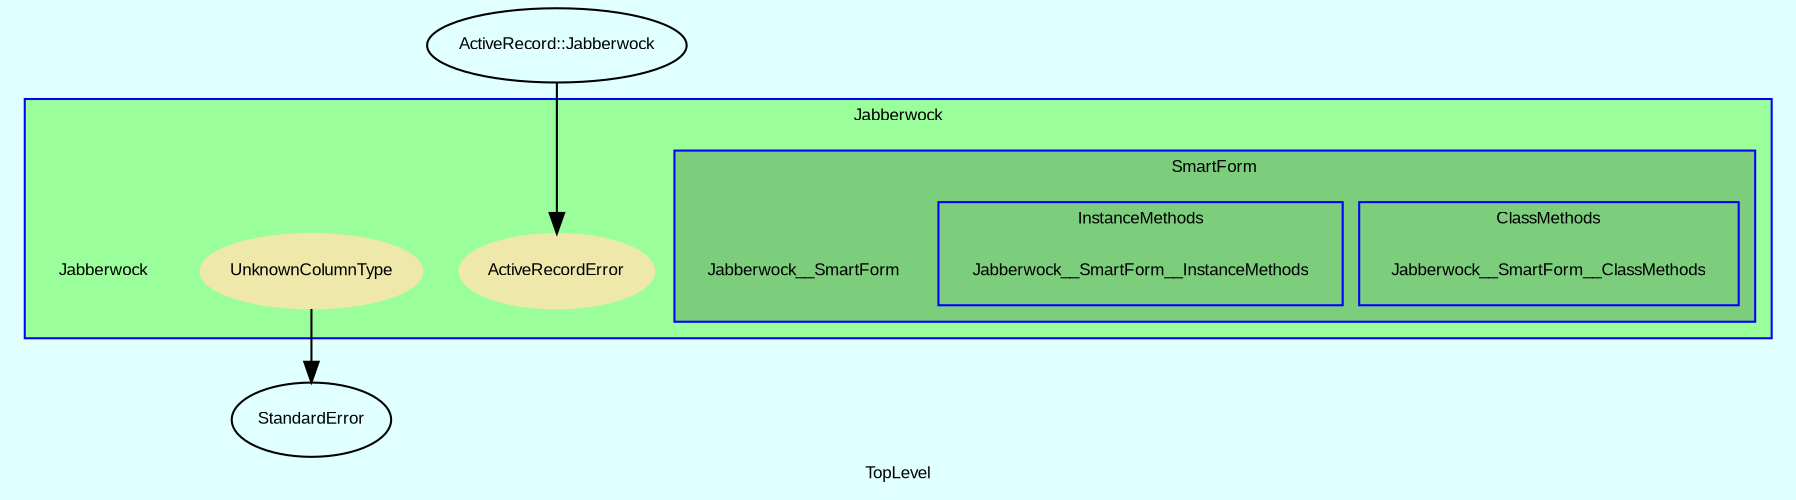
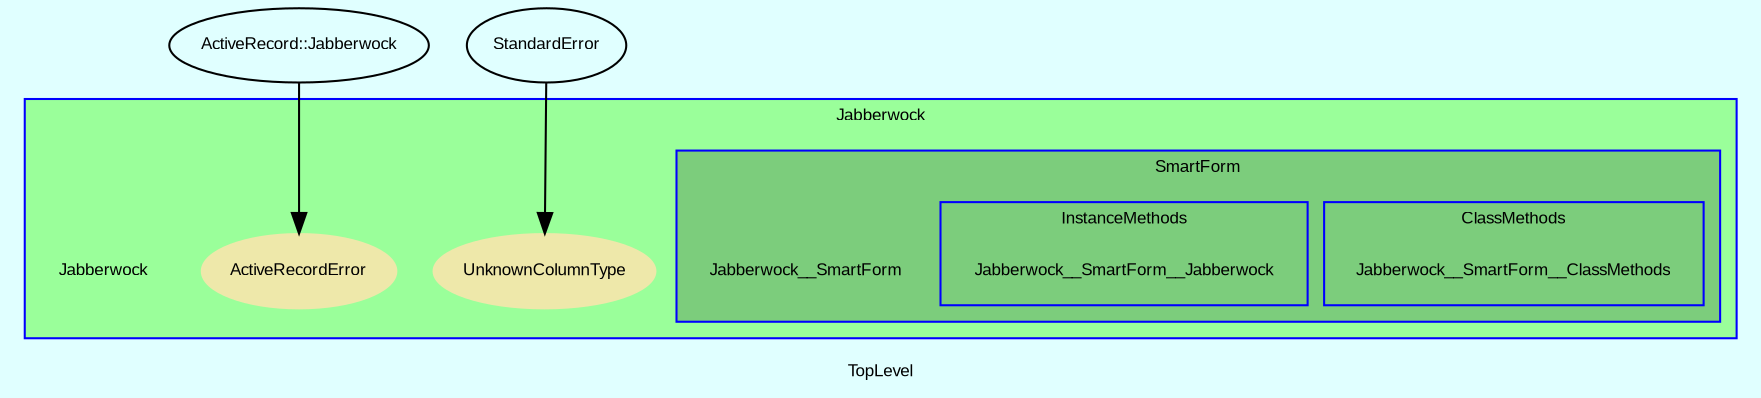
  digraph {
    bgcolor=lightcyan1
    compound=true
    fontname=Arial
    fontsize=8
    label=TopLevel
    node [color=black fontname=Arial fontsize=8 shape=plaintext]
    Jabberwock__SmartForm__ClassMethods [height=0.01 width=0.75]
-   Jabberwock__SmartForm__InstanceMethods [height=0.01 width=0.75]
+   Jabberwock__SmartForm__InstanceMethods [height=0.01 width=0.75 label=Jabberwock__SmartForm__Jabberwock]
    Jabberwock__SmartForm [height=0.01 width=0.01]
    n4 [color=palegoldenrod fontcolor=black label=ActiveRecordError shape=ellipse style=filled]
    n5 [color=palegoldenrod fontcolor=black label=UnknownColumnType shape=ellipse style=filled]
    Jabberwock [height=0.01 width=0.01]
    n7 [label="ActiveRecord::Jabberwock" shape=""]
    n8 [label=StandardError shape=""]
    subgraph cluster_1 {
      color=blue
      fillcolor=palegreen1
      label=Jabberwock
      style=filled
      n4
      n5
      Jabberwock
      subgraph cluster_2 {
        color=blue
        fillcolor=palegreen3
        label=SmartForm
        style=filled
        Jabberwock__SmartForm
        subgraph cluster_3 {
          color=blue
          fillcolor=palegreen3
          label=ClassMethods
          style=filled
          Jabberwock__SmartForm__ClassMethods
        }
        subgraph cluster_4 {
          color=blue
          fillcolor=palegreen3
          label=InstanceMethods
          style=filled
          Jabberwock__SmartForm__InstanceMethods
        }
      }
    }
    n7 -> n4
-   n5 -> n8
+   n8 -> n5
  }
